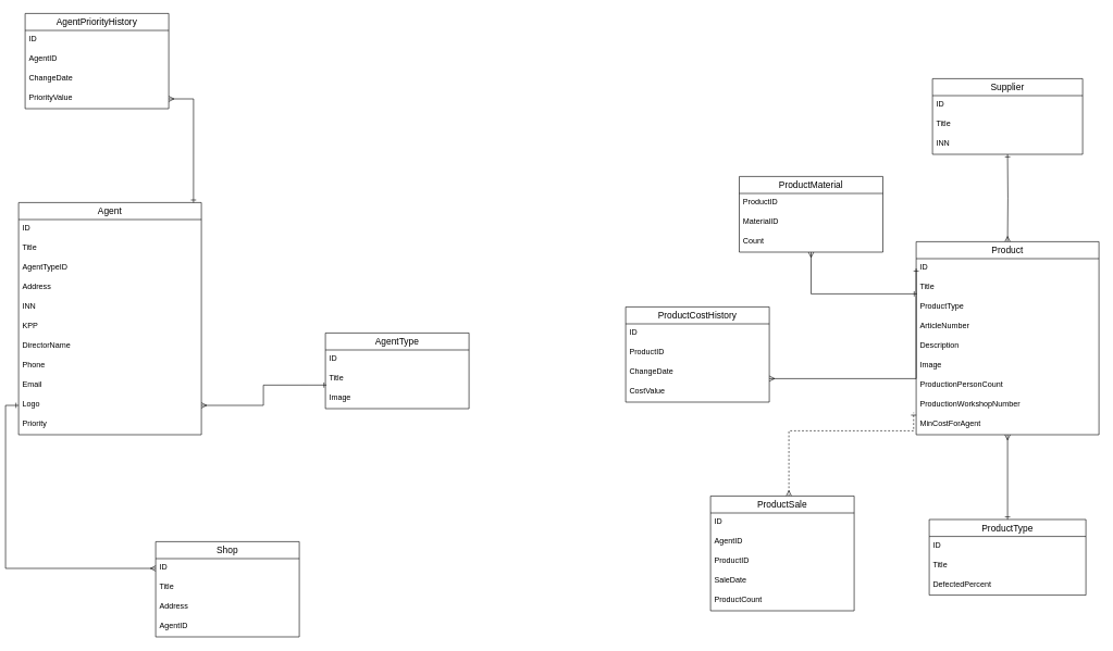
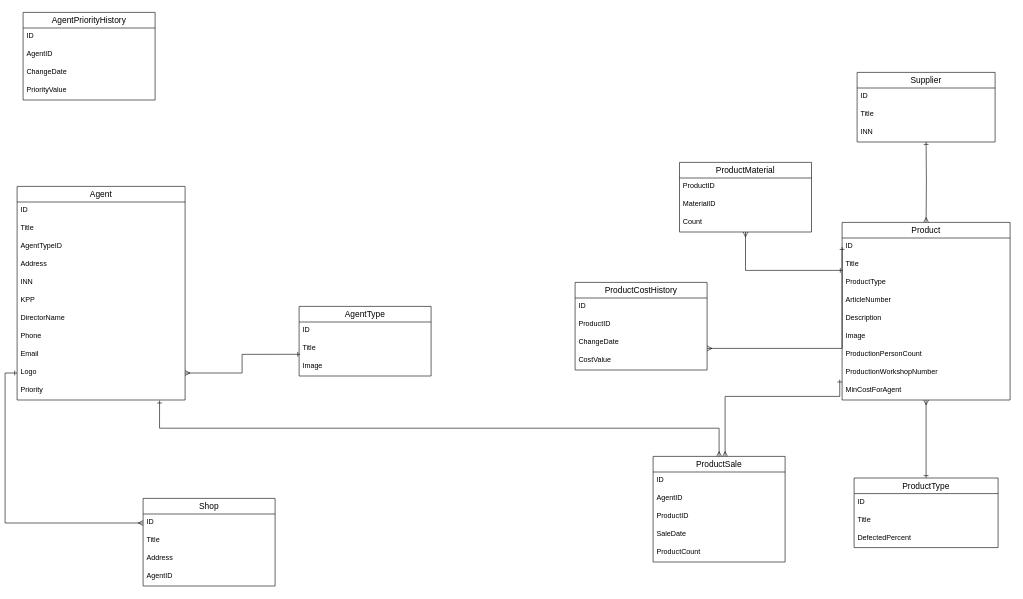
  <mxCell id="0" />
  <mxCell id="1" parent="0" />
  <mxCell id="2" value="Supplier" style="swimlane;fontStyle=0;childLayout=stackLayout;horizontal=1;startSize=26;horizontalStack=0;resizeParent=1;resizeParentMax=0;resizeLast=0;collapsible=1;marginBottom=0;align=center;fontSize=14;" vertex="1" parent="1"><mxGeometry x="1420" y="120" width="230" height="116" as="geometry" /></mxCell>
  <mxCell id="3" value="ID" style="text;strokeColor=none;fillColor=none;spacingLeft=4;spacingRight=4;overflow=hidden;rotatable=0;points=[[0,0.5],[1,0.5]];portConstraint=eastwest;fontSize=12;" vertex="1" parent="2"><mxGeometry y="26" width="230" height="30" as="geometry" /></mxCell>
  <mxCell id="4" value="Title" style="text;strokeColor=none;fillColor=none;spacingLeft=4;spacingRight=4;overflow=hidden;rotatable=0;points=[[0,0.5],[1,0.5]];portConstraint=eastwest;fontSize=12;" vertex="1" parent="2"><mxGeometry y="56" width="230" height="30" as="geometry" /></mxCell>
  <mxCell id="5" value="INN" style="text;strokeColor=none;fillColor=none;spacingLeft=4;spacingRight=4;overflow=hidden;rotatable=0;points=[[0,0.5],[1,0.5]];portConstraint=eastwest;fontSize=12;" vertex="1" parent="2"><mxGeometry y="86" width="230" height="30" as="geometry" /></mxCell>
  <mxCell id="6" style="edgeStyle=orthogonalEdgeStyle;rounded=0;orthogonalLoop=1;jettySize=auto;html=1;startArrow=ERmany;startFill=0;endArrow=ERone;endFill=0;" edge="1" parent="1" target="2"><mxGeometry relative="1" as="geometry"><mxPoint x="1535" y="370" as="sourcePoint" /><mxPoint x="1535.23" y="295.31" as="targetPoint" /><Array as="points" /></mxGeometry></mxCell>
  <mxCell id="7" value="ProductType" style="swimlane;fontStyle=0;childLayout=stackLayout;horizontal=1;startSize=26;horizontalStack=0;resizeParent=1;resizeParentMax=0;resizeLast=0;collapsible=1;marginBottom=0;align=center;fontSize=14;" vertex="1" parent="1"><mxGeometry x="1415" y="796" width="240" height="116" as="geometry" /></mxCell>
  <mxCell id="8" value="ID" style="text;strokeColor=none;fillColor=none;spacingLeft=4;spacingRight=4;overflow=hidden;rotatable=0;points=[[0,0.5],[1,0.5]];portConstraint=eastwest;fontSize=12;" vertex="1" parent="7"><mxGeometry y="26" width="240" height="30" as="geometry" /></mxCell>
  <mxCell id="9" value="Title" style="text;strokeColor=none;fillColor=none;spacingLeft=4;spacingRight=4;overflow=hidden;rotatable=0;points=[[0,0.5],[1,0.5]];portConstraint=eastwest;fontSize=12;" vertex="1" parent="7"><mxGeometry y="56" width="240" height="30" as="geometry" /></mxCell>
  <mxCell id="10" value="DefectedPercent" style="text;strokeColor=none;fillColor=none;spacingLeft=4;spacingRight=4;overflow=hidden;rotatable=0;points=[[0,0.5],[1,0.5]];portConstraint=eastwest;fontSize=12;" vertex="1" parent="7"><mxGeometry y="86" width="240" height="30" as="geometry" /></mxCell>
  <mxCell id="11" style="edgeStyle=orthogonalEdgeStyle;rounded=0;orthogonalLoop=1;jettySize=auto;html=1;startArrow=ERmany;startFill=0;endArrow=ERone;endFill=0;" edge="1" parent="1" source="12"><mxGeometry relative="1" as="geometry"><mxPoint x="1396" y="450" as="targetPoint" /><Array as="points"><mxPoint x="1396" y="450" /></Array></mxGeometry></mxCell>
  <mxCell id="12" value="ProductMaterial" style="swimlane;fontStyle=0;childLayout=stackLayout;horizontal=1;startSize=26;horizontalStack=0;resizeParent=1;resizeParentMax=0;resizeLast=0;collapsible=1;marginBottom=0;align=center;fontSize=14;" vertex="1" parent="1"><mxGeometry x="1124" y="270" width="220" height="116" as="geometry" /></mxCell>
  <mxCell id="13" value="ProductID" style="text;strokeColor=none;fillColor=none;spacingLeft=4;spacingRight=4;overflow=hidden;rotatable=0;points=[[0,0.5],[1,0.5]];portConstraint=eastwest;fontSize=12;" vertex="1" parent="12"><mxGeometry y="26" width="220" height="30" as="geometry" /></mxCell>
  <mxCell id="14" value="MaterialID" style="text;strokeColor=none;fillColor=none;spacingLeft=4;spacingRight=4;overflow=hidden;rotatable=0;points=[[0,0.5],[1,0.5]];portConstraint=eastwest;fontSize=12;" vertex="1" parent="12"><mxGeometry y="56" width="220" height="30" as="geometry" /></mxCell>
  <mxCell id="15" value="Count" style="text;strokeColor=none;fillColor=none;spacingLeft=4;spacingRight=4;overflow=hidden;rotatable=0;points=[[0,0.5],[1,0.5]];portConstraint=eastwest;fontSize=12;" vertex="1" parent="12"><mxGeometry y="86" width="220" height="30" as="geometry" /></mxCell>
  <mxCell id="16" value="Product" style="swimlane;fontStyle=0;childLayout=stackLayout;horizontal=1;startSize=26;horizontalStack=0;resizeParent=1;resizeParentMax=0;resizeLast=0;collapsible=1;marginBottom=0;align=center;fontSize=14;" vertex="1" parent="1"><mxGeometry x="1395" y="370" width="280" height="296" as="geometry" /></mxCell>
  <mxCell id="17" value="ID" style="text;strokeColor=none;fillColor=none;spacingLeft=4;spacingRight=4;overflow=hidden;rotatable=0;points=[[0,0.5],[1,0.5]];portConstraint=eastwest;fontSize=12;" vertex="1" parent="16"><mxGeometry y="26" width="280" height="30" as="geometry" /></mxCell>
  <mxCell id="18" value="Title" style="text;strokeColor=none;fillColor=none;spacingLeft=4;spacingRight=4;overflow=hidden;rotatable=0;points=[[0,0.5],[1,0.5]];portConstraint=eastwest;fontSize=12;" vertex="1" parent="16"><mxGeometry y="56" width="280" height="30" as="geometry" /></mxCell>
  <mxCell id="19" value="ProductType" style="text;strokeColor=none;fillColor=none;spacingLeft=4;spacingRight=4;overflow=hidden;rotatable=0;points=[[0,0.5],[1,0.5]];portConstraint=eastwest;fontSize=12;" vertex="1" parent="16"><mxGeometry y="86" width="280" height="30" as="geometry" /></mxCell>
  <mxCell id="20" value="ArticleNumber" style="text;strokeColor=none;fillColor=none;spacingLeft=4;spacingRight=4;overflow=hidden;rotatable=0;points=[[0,0.5],[1,0.5]];portConstraint=eastwest;fontSize=12;" vertex="1" parent="16"><mxGeometry y="116" width="280" height="30" as="geometry" /></mxCell>
  <mxCell id="21" value="Description" style="text;strokeColor=none;fillColor=none;spacingLeft=4;spacingRight=4;overflow=hidden;rotatable=0;points=[[0,0.5],[1,0.5]];portConstraint=eastwest;fontSize=12;" vertex="1" parent="16"><mxGeometry y="146" width="280" height="30" as="geometry" /></mxCell>
  <mxCell id="22" value="Image" style="text;strokeColor=none;fillColor=none;spacingLeft=4;spacingRight=4;overflow=hidden;rotatable=0;points=[[0,0.5],[1,0.5]];portConstraint=eastwest;fontSize=12;" vertex="1" parent="16"><mxGeometry y="176" width="280" height="30" as="geometry" /></mxCell>
  <mxCell id="23" value="ProductionPersonCount" style="text;strokeColor=none;fillColor=none;spacingLeft=4;spacingRight=4;overflow=hidden;rotatable=0;points=[[0,0.5],[1,0.5]];portConstraint=eastwest;fontSize=12;" vertex="1" parent="16"><mxGeometry y="206" width="280" height="30" as="geometry" /></mxCell>
  <mxCell id="24" value="ProductionWorkshopNumber" style="text;strokeColor=none;fillColor=none;spacingLeft=4;spacingRight=4;overflow=hidden;rotatable=0;points=[[0,0.5],[1,0.5]];portConstraint=eastwest;fontSize=12;" vertex="1" parent="16"><mxGeometry y="236" width="280" height="30" as="geometry" /></mxCell>
  <mxCell id="25" value="MinCostForAgent" style="text;strokeColor=none;fillColor=none;spacingLeft=4;spacingRight=4;overflow=hidden;rotatable=0;points=[[0,0.5],[1,0.5]];portConstraint=eastwest;fontSize=12;" vertex="1" parent="16"><mxGeometry y="266" width="280" height="30" as="geometry" /></mxCell>
  <mxCell id="26" value="AgentType" style="swimlane;fontStyle=0;childLayout=stackLayout;horizontal=1;startSize=26;horizontalStack=0;resizeParent=1;resizeParentMax=0;resizeLast=0;collapsible=1;marginBottom=0;align=center;fontSize=14;" vertex="1" parent="1"><mxGeometry x="490" y="510" width="220" height="116" as="geometry" /></mxCell>
  <mxCell id="27" value="ID" style="text;strokeColor=none;fillColor=none;spacingLeft=4;spacingRight=4;overflow=hidden;rotatable=0;points=[[0,0.5],[1,0.5]];portConstraint=eastwest;fontSize=12;" vertex="1" parent="26"><mxGeometry y="26" width="220" height="30" as="geometry" /></mxCell>
  <mxCell id="28" value="Title" style="text;strokeColor=none;fillColor=none;spacingLeft=4;spacingRight=4;overflow=hidden;rotatable=0;points=[[0,0.5],[1,0.5]];portConstraint=eastwest;fontSize=12;" vertex="1" parent="26"><mxGeometry y="56" width="220" height="30" as="geometry" /></mxCell>
  <mxCell id="29" value="Image" style="text;strokeColor=none;fillColor=none;spacingLeft=4;spacingRight=4;overflow=hidden;rotatable=0;points=[[0,0.5],[1,0.5]];portConstraint=eastwest;fontSize=12;" vertex="1" parent="26"><mxGeometry y="86" width="220" height="30" as="geometry" /></mxCell>
- <mxCell id="31" style="edgeStyle=orthogonalEdgeStyle;rounded=0;orthogonalLoop=1;jettySize=auto;html=1;entryX=-0.014;entryY=0.867;entryDx=0;entryDy=0;entryPerimeter=0;startArrow=ERmany;startFill=0;endArrow=ERone;endFill=0;dashed=1;" edge="1" parent="1" source="32" target="24"><mxGeometry relative="1" as="geometry"><Array as="points"><mxPoint x="1200" y="660" /><mxPoint x="1391" y="660" /></Array></mxGeometry></mxCell>
+ <mxCell id="30" style="edgeStyle=orthogonalEdgeStyle;rounded=0;orthogonalLoop=1;jettySize=auto;html=1;entryX=0.848;entryY=1.033;entryDx=0;entryDy=0;entryPerimeter=0;startArrow=ERmany;startFill=0;endArrow=ERone;endFill=0;" edge="1" parent="1" source="32" target="64"><mxGeometry relative="1" as="geometry" /></mxCell>
+ <mxCell id="31" style="edgeStyle=orthogonalEdgeStyle;rounded=0;orthogonalLoop=1;jettySize=auto;html=1;entryX=-0.014;entryY=0.867;entryDx=0;entryDy=0;entryPerimeter=0;startArrow=ERmany;startFill=0;endArrow=ERone;endFill=0;" edge="1" parent="1" source="32" target="24"><mxGeometry relative="1" as="geometry"><Array as="points"><mxPoint x="1200" y="660" /><mxPoint x="1391" y="660" /></Array></mxGeometry></mxCell>
  <mxCell id="32" value="ProductSale" style="swimlane;fontStyle=0;childLayout=stackLayout;horizontal=1;startSize=26;horizontalStack=0;resizeParent=1;resizeParentMax=0;resizeLast=0;collapsible=1;marginBottom=0;align=center;fontSize=14;" vertex="1" parent="1"><mxGeometry x="1080" y="760" width="220" height="176" as="geometry" /></mxCell>
  <mxCell id="33" value="ID" style="text;strokeColor=none;fillColor=none;spacingLeft=4;spacingRight=4;overflow=hidden;rotatable=0;points=[[0,0.5],[1,0.5]];portConstraint=eastwest;fontSize=12;" vertex="1" parent="32"><mxGeometry y="26" width="220" height="30" as="geometry" /></mxCell>
  <mxCell id="34" value="AgentID" style="text;strokeColor=none;fillColor=none;spacingLeft=4;spacingRight=4;overflow=hidden;rotatable=0;points=[[0,0.5],[1,0.5]];portConstraint=eastwest;fontSize=12;" vertex="1" parent="32"><mxGeometry y="56" width="220" height="30" as="geometry" /></mxCell>
  <mxCell id="35" value="ProductID" style="text;strokeColor=none;fillColor=none;spacingLeft=4;spacingRight=4;overflow=hidden;rotatable=0;points=[[0,0.5],[1,0.5]];portConstraint=eastwest;fontSize=12;" vertex="1" parent="32"><mxGeometry y="86" width="220" height="30" as="geometry" /></mxCell>
  <mxCell id="36" value="SaleDate" style="text;strokeColor=none;fillColor=none;spacingLeft=4;spacingRight=4;overflow=hidden;rotatable=0;points=[[0,0.5],[1,0.5]];portConstraint=eastwest;fontSize=12;" vertex="1" parent="32"><mxGeometry y="116" width="220" height="30" as="geometry" /></mxCell>
  <mxCell id="37" value="ProductCount" style="text;strokeColor=none;fillColor=none;spacingLeft=4;spacingRight=4;overflow=hidden;rotatable=0;points=[[0,0.5],[1,0.5]];portConstraint=eastwest;fontSize=12;" vertex="1" parent="32"><mxGeometry y="146" width="220" height="30" as="geometry" /></mxCell>
  <mxCell id="38" value="Shop" style="swimlane;fontStyle=0;childLayout=stackLayout;horizontal=1;startSize=26;horizontalStack=0;resizeParent=1;resizeParentMax=0;resizeLast=0;collapsible=1;marginBottom=0;align=center;fontSize=14;" vertex="1" parent="1"><mxGeometry x="230" y="830" width="220" height="146" as="geometry" /></mxCell>
  <mxCell id="39" value="ID" style="text;strokeColor=none;fillColor=none;spacingLeft=4;spacingRight=4;overflow=hidden;rotatable=0;points=[[0,0.5],[1,0.5]];portConstraint=eastwest;fontSize=12;" vertex="1" parent="38"><mxGeometry y="26" width="220" height="30" as="geometry" /></mxCell>
  <mxCell id="40" value="Title" style="text;strokeColor=none;fillColor=none;spacingLeft=4;spacingRight=4;overflow=hidden;rotatable=0;points=[[0,0.5],[1,0.5]];portConstraint=eastwest;fontSize=12;" vertex="1" parent="38"><mxGeometry y="56" width="220" height="30" as="geometry" /></mxCell>
  <mxCell id="41" value="Address" style="text;strokeColor=none;fillColor=none;spacingLeft=4;spacingRight=4;overflow=hidden;rotatable=0;points=[[0,0.5],[1,0.5]];portConstraint=eastwest;fontSize=12;" vertex="1" parent="38"><mxGeometry y="86" width="220" height="30" as="geometry" /></mxCell>
  <mxCell id="42" value="AgentID" style="text;strokeColor=none;fillColor=none;spacingLeft=4;spacingRight=4;overflow=hidden;rotatable=0;points=[[0,0.5],[1,0.5]];portConstraint=eastwest;fontSize=12;" vertex="1" parent="38"><mxGeometry y="116" width="220" height="30" as="geometry" /></mxCell>
  <mxCell id="43" value="ProductCostHistory" style="swimlane;fontStyle=0;childLayout=stackLayout;horizontal=1;startSize=26;horizontalStack=0;resizeParent=1;resizeParentMax=0;resizeLast=0;collapsible=1;marginBottom=0;align=center;fontSize=14;" vertex="1" parent="1"><mxGeometry x="950" y="470" width="220" height="146" as="geometry" /></mxCell>
  <mxCell id="44" value="ID" style="text;strokeColor=none;fillColor=none;spacingLeft=4;spacingRight=4;overflow=hidden;rotatable=0;points=[[0,0.5],[1,0.5]];portConstraint=eastwest;fontSize=12;" vertex="1" parent="43"><mxGeometry y="26" width="220" height="30" as="geometry" /></mxCell>
  <mxCell id="45" value="ProductID" style="text;strokeColor=none;fillColor=none;spacingLeft=4;spacingRight=4;overflow=hidden;rotatable=0;points=[[0,0.5],[1,0.5]];portConstraint=eastwest;fontSize=12;" vertex="1" parent="43"><mxGeometry y="56" width="220" height="30" as="geometry" /></mxCell>
  <mxCell id="46" value="ChangeDate" style="text;strokeColor=none;fillColor=none;spacingLeft=4;spacingRight=4;overflow=hidden;rotatable=0;points=[[0,0.5],[1,0.5]];portConstraint=eastwest;fontSize=12;" vertex="1" parent="43"><mxGeometry y="86" width="220" height="30" as="geometry" /></mxCell>
  <mxCell id="47" value="CostValue" style="text;strokeColor=none;fillColor=none;spacingLeft=4;spacingRight=4;overflow=hidden;rotatable=0;points=[[0,0.5],[1,0.5]];portConstraint=eastwest;fontSize=12;" vertex="1" parent="43"><mxGeometry y="116" width="220" height="30" as="geometry" /></mxCell>
  <mxCell id="48" value="AgentPriorityHistory" style="swimlane;fontStyle=0;childLayout=stackLayout;horizontal=1;startSize=26;horizontalStack=0;resizeParent=1;resizeParentMax=0;resizeLast=0;collapsible=1;marginBottom=0;align=center;fontSize=14;" vertex="1" parent="1"><mxGeometry x="30" y="20" width="220" height="146" as="geometry" /></mxCell>
  <mxCell id="49" value="ID" style="text;strokeColor=none;fillColor=none;spacingLeft=4;spacingRight=4;overflow=hidden;rotatable=0;points=[[0,0.5],[1,0.5]];portConstraint=eastwest;fontSize=12;" vertex="1" parent="48"><mxGeometry y="26" width="220" height="30" as="geometry" /></mxCell>
  <mxCell id="50" value="AgentID" style="text;strokeColor=none;fillColor=none;spacingLeft=4;spacingRight=4;overflow=hidden;rotatable=0;points=[[0,0.5],[1,0.5]];portConstraint=eastwest;fontSize=12;" vertex="1" parent="48"><mxGeometry y="56" width="220" height="30" as="geometry" /></mxCell>
  <mxCell id="51" value="ChangeDate" style="text;strokeColor=none;fillColor=none;spacingLeft=4;spacingRight=4;overflow=hidden;rotatable=0;points=[[0,0.5],[1,0.5]];portConstraint=eastwest;fontSize=12;" vertex="1" parent="48"><mxGeometry y="86" width="220" height="30" as="geometry" /></mxCell>
  <mxCell id="52" value="PriorityValue" style="text;strokeColor=none;fillColor=none;spacingLeft=4;spacingRight=4;overflow=hidden;rotatable=0;points=[[0,0.5],[1,0.5]];portConstraint=eastwest;fontSize=12;" vertex="1" parent="48"><mxGeometry y="116" width="220" height="30" as="geometry" /></mxCell>
  <mxCell id="53" value="Agent" style="swimlane;fontStyle=0;childLayout=stackLayout;horizontal=1;startSize=26;horizontalStack=0;resizeParent=1;resizeParentMax=0;resizeLast=0;collapsible=1;marginBottom=0;align=center;fontSize=14;" vertex="1" parent="1"><mxGeometry x="20" y="310" width="280" height="356" as="geometry" /></mxCell>
  <mxCell id="54" value="ID" style="text;strokeColor=none;fillColor=none;spacingLeft=4;spacingRight=4;overflow=hidden;rotatable=0;points=[[0,0.5],[1,0.5]];portConstraint=eastwest;fontSize=12;" vertex="1" parent="53"><mxGeometry y="26" width="280" height="30" as="geometry" /></mxCell>
  <mxCell id="55" value="Title" style="text;strokeColor=none;fillColor=none;spacingLeft=4;spacingRight=4;overflow=hidden;rotatable=0;points=[[0,0.5],[1,0.5]];portConstraint=eastwest;fontSize=12;" vertex="1" parent="53"><mxGeometry y="56" width="280" height="30" as="geometry" /></mxCell>
  <mxCell id="56" value="AgentTypeID" style="text;strokeColor=none;fillColor=none;spacingLeft=4;spacingRight=4;overflow=hidden;rotatable=0;points=[[0,0.5],[1,0.5]];portConstraint=eastwest;fontSize=12;" vertex="1" parent="53"><mxGeometry y="86" width="280" height="30" as="geometry" /></mxCell>
  <mxCell id="57" value="Address" style="text;strokeColor=none;fillColor=none;spacingLeft=4;spacingRight=4;overflow=hidden;rotatable=0;points=[[0,0.5],[1,0.5]];portConstraint=eastwest;fontSize=12;" vertex="1" parent="53"><mxGeometry y="116" width="280" height="30" as="geometry" /></mxCell>
  <mxCell id="58" value="INN" style="text;strokeColor=none;fillColor=none;spacingLeft=4;spacingRight=4;overflow=hidden;rotatable=0;points=[[0,0.5],[1,0.5]];portConstraint=eastwest;fontSize=12;" vertex="1" parent="53"><mxGeometry y="146" width="280" height="30" as="geometry" /></mxCell>
  <mxCell id="59" value="KPP" style="text;strokeColor=none;fillColor=none;spacingLeft=4;spacingRight=4;overflow=hidden;rotatable=0;points=[[0,0.5],[1,0.5]];portConstraint=eastwest;fontSize=12;" vertex="1" parent="53"><mxGeometry y="176" width="280" height="30" as="geometry" /></mxCell>
  <mxCell id="60" value="DirectorName" style="text;strokeColor=none;fillColor=none;spacingLeft=4;spacingRight=4;overflow=hidden;rotatable=0;points=[[0,0.5],[1,0.5]];portConstraint=eastwest;fontSize=12;" vertex="1" parent="53"><mxGeometry y="206" width="280" height="30" as="geometry" /></mxCell>
  <mxCell id="61" value="Phone" style="text;strokeColor=none;fillColor=none;spacingLeft=4;spacingRight=4;overflow=hidden;rotatable=0;points=[[0,0.5],[1,0.5]];portConstraint=eastwest;fontSize=12;" vertex="1" parent="53"><mxGeometry y="236" width="280" height="30" as="geometry" /></mxCell>
  <mxCell id="62" value="Email" style="text;strokeColor=none;fillColor=none;spacingLeft=4;spacingRight=4;overflow=hidden;rotatable=0;points=[[0,0.5],[1,0.5]];portConstraint=eastwest;fontSize=12;" vertex="1" parent="53"><mxGeometry y="266" width="280" height="30" as="geometry" /></mxCell>
  <mxCell id="63" value="Logo" style="text;strokeColor=none;fillColor=none;spacingLeft=4;spacingRight=4;overflow=hidden;rotatable=0;points=[[0,0.5],[1,0.5]];portConstraint=eastwest;fontSize=12;" vertex="1" parent="53"><mxGeometry y="296" width="280" height="30" as="geometry" /></mxCell>
  <mxCell id="64" value="Priority" style="text;strokeColor=none;fillColor=none;spacingLeft=4;spacingRight=4;overflow=hidden;rotatable=0;points=[[0,0.5],[1,0.5]];portConstraint=eastwest;fontSize=12;" vertex="1" parent="53"><mxGeometry y="326" width="280" height="30" as="geometry" /></mxCell>
- <mxCell id="65" style="edgeStyle=orthogonalEdgeStyle;rounded=0;orthogonalLoop=1;jettySize=auto;html=1;entryX=0.957;entryY=0;entryDx=0;entryDy=0;entryPerimeter=0;startArrow=ERmany;startFill=0;endArrow=ERone;endFill=0;" edge="1" parent="1" source="52" target="53"><mxGeometry relative="1" as="geometry" /></mxCell>
  <mxCell id="66" style="edgeStyle=orthogonalEdgeStyle;rounded=0;orthogonalLoop=1;jettySize=auto;html=1;entryX=0;entryY=0.5;entryDx=0;entryDy=0;startArrow=ERmany;startFill=0;endArrow=ERone;endFill=0;" edge="1" parent="1" source="39" target="63"><mxGeometry relative="1" as="geometry" /></mxCell>
  <mxCell id="67" style="edgeStyle=orthogonalEdgeStyle;rounded=0;orthogonalLoop=1;jettySize=auto;html=1;startArrow=ERmany;startFill=0;endArrow=ERone;endFill=0;" edge="1" parent="1" target="7" source="16"><mxGeometry relative="1" as="geometry"><mxPoint x="1340" y="630" as="sourcePoint" /><Array as="points" /></mxGeometry></mxCell>
  <mxCell id="68" style="edgeStyle=orthogonalEdgeStyle;rounded=0;orthogonalLoop=1;jettySize=auto;html=1;entryX=0;entryY=0.5;entryDx=0;entryDy=0;startArrow=ERmany;startFill=0;endArrow=ERone;endFill=0;" edge="1" parent="1" source="46" target="17"><mxGeometry relative="1" as="geometry"><Array as="points"><mxPoint x="1050" y="580" /><mxPoint x="1395" y="580" /></Array></mxGeometry></mxCell>
  <mxCell id="69" style="edgeStyle=orthogonalEdgeStyle;rounded=0;orthogonalLoop=1;jettySize=auto;html=1;entryX=0.008;entryY=-0.205;entryDx=0;entryDy=0;entryPerimeter=0;startArrow=ERmany;startFill=0;endArrow=ERone;endFill=0;" edge="1" parent="1" source="63" target="29"><mxGeometry relative="1" as="geometry" /></mxCell>
